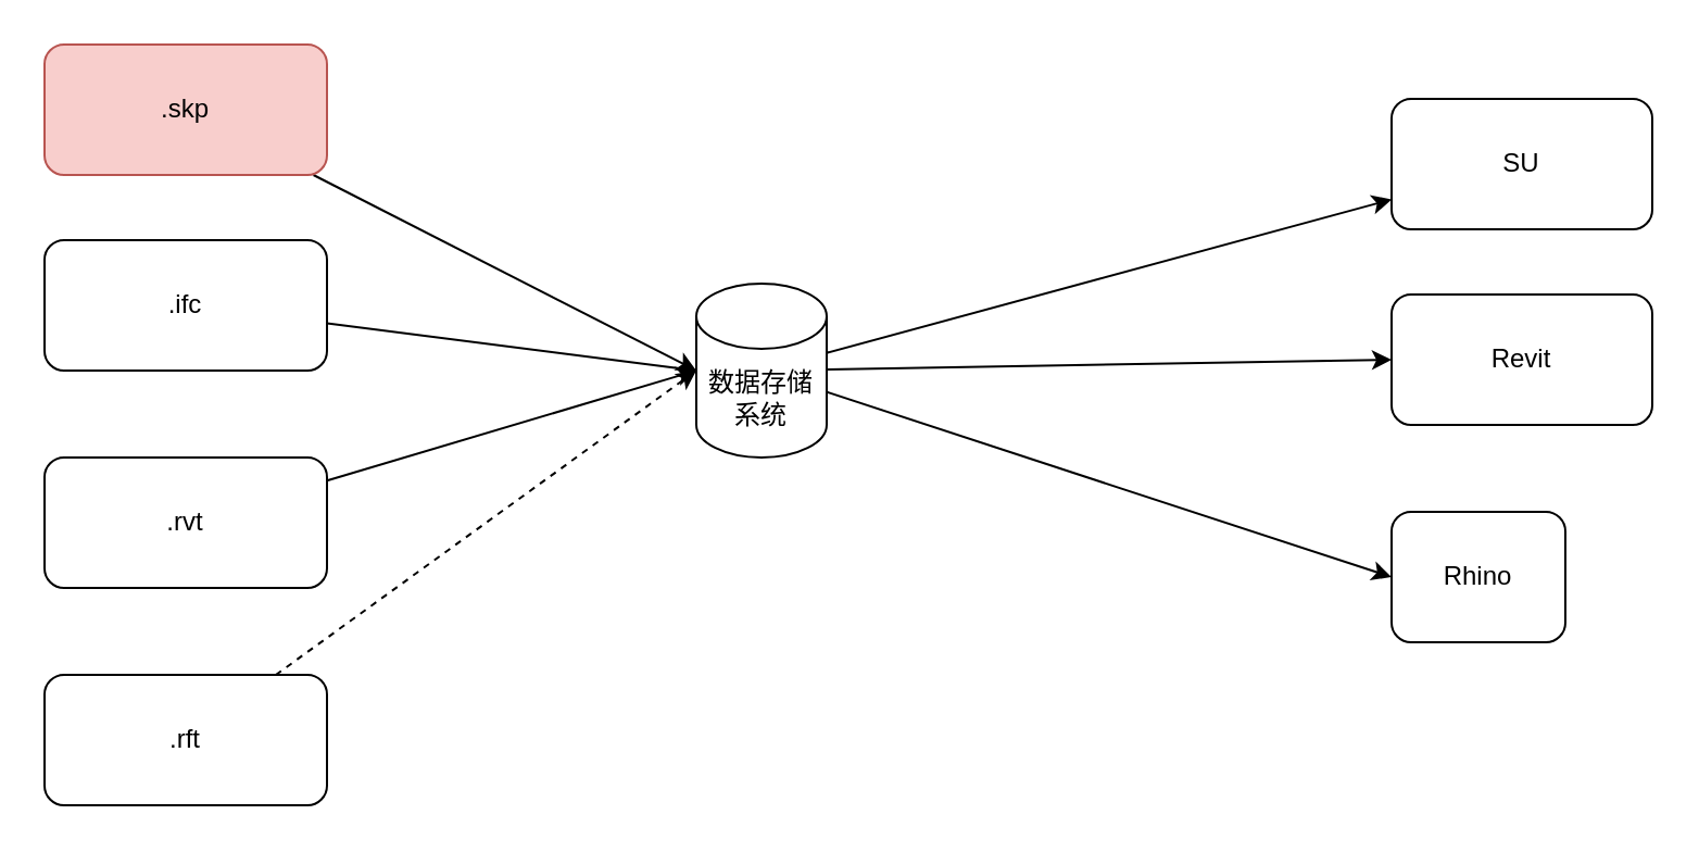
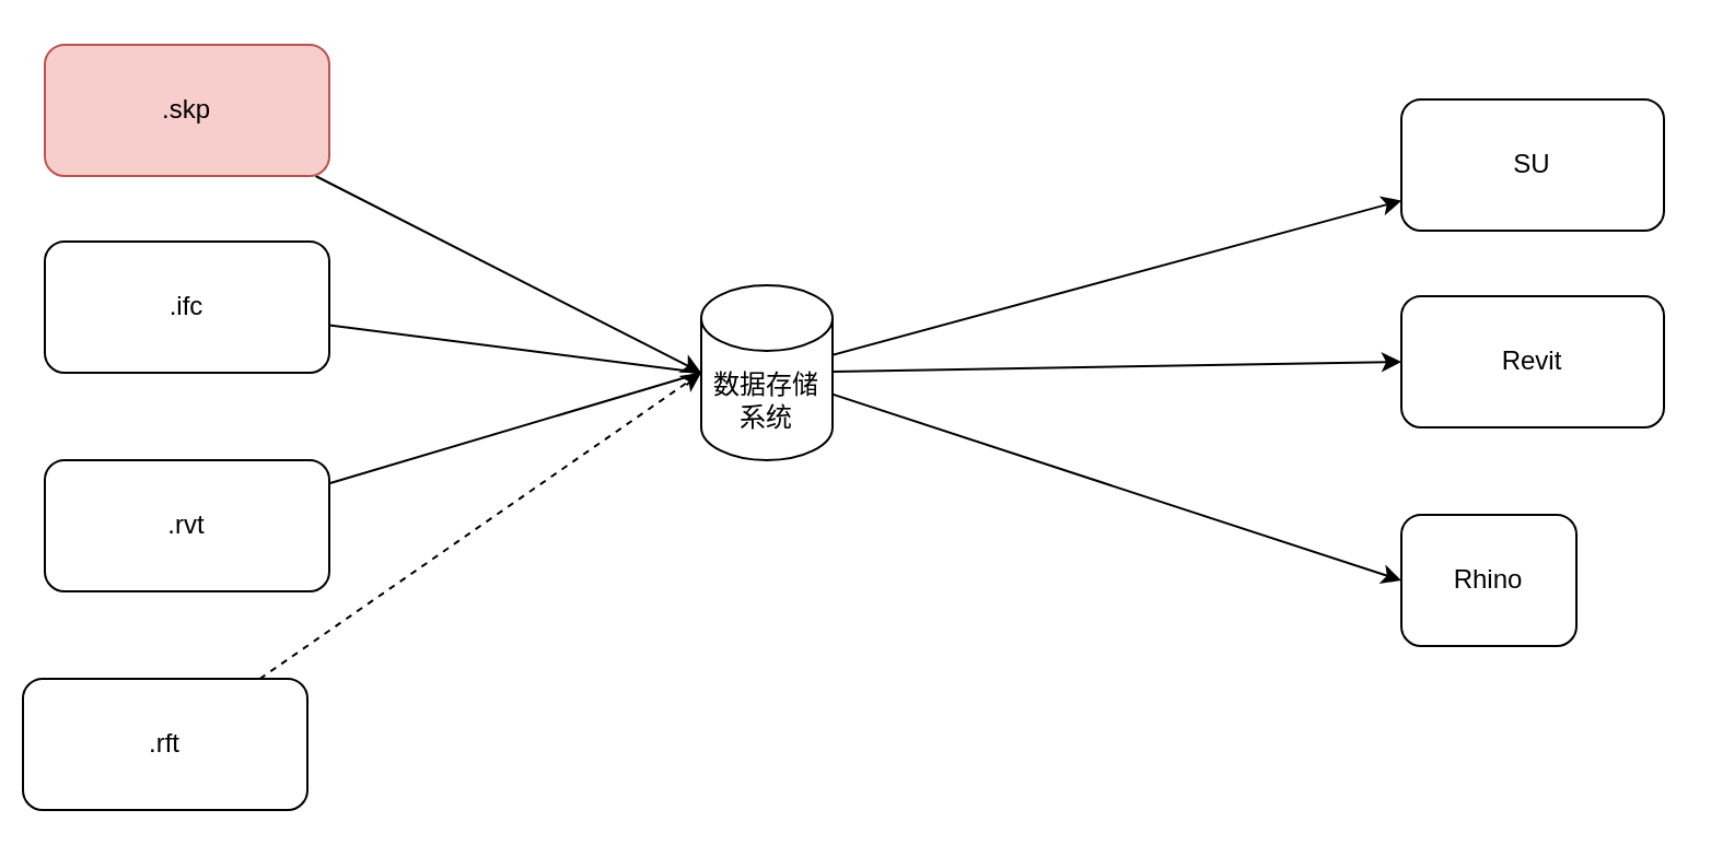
  <mxCell id="0" />
  <mxCell id="1" parent="0" />
  <mxCell id="2" style="edgeStyle=none;rounded=0;orthogonalLoop=1;jettySize=auto;html=1;" edge="1" parent="1" source="5" target="12"><mxGeometry relative="1" as="geometry" /></mxCell>
  <mxCell id="3" style="edgeStyle=none;rounded=0;orthogonalLoop=1;jettySize=auto;html=1;entryX=0;entryY=0.5;entryDx=0;entryDy=0;" edge="1" parent="1" source="5" target="15"><mxGeometry relative="1" as="geometry" /></mxCell>
  <mxCell id="4" style="edgeStyle=none;rounded=0;orthogonalLoop=1;jettySize=auto;html=1;entryX=0;entryY=0.5;entryDx=0;entryDy=0;" edge="1" parent="1" source="5" target="16"><mxGeometry relative="1" as="geometry" /></mxCell>
  <mxCell id="5" value="数据存储系统" style="shape=cylinder3;whiteSpace=wrap;html=1;boundedLbl=1;backgroundOutline=1;size=15;" vertex="1" parent="1"><mxGeometry x="320" y="130" width="60" height="80" as="geometry" /></mxCell>
  <mxCell id="6" style="edgeStyle=none;rounded=0;orthogonalLoop=1;jettySize=auto;html=1;entryX=0;entryY=0.5;entryDx=0;entryDy=0;entryPerimeter=0;" edge="1" parent="1" source="7" target="5"><mxGeometry relative="1" as="geometry" /></mxCell>
  <mxCell id="7" value=".skp" style="rounded=1;whiteSpace=wrap;html=1;fillColor=#f8cecc;strokeColor=#b85450;" vertex="1" parent="1"><mxGeometry x="20" y="20" width="130" height="60" as="geometry" /></mxCell>
  <mxCell id="8" style="edgeStyle=none;rounded=0;orthogonalLoop=1;jettySize=auto;html=1;entryX=0;entryY=0.5;entryDx=0;entryDy=0;entryPerimeter=0;endArrow=none;" edge="1" parent="1" source="9" target="5"><mxGeometry relative="1" as="geometry" /></mxCell>
  <mxCell id="9" value=".ifc" style="rounded=1;whiteSpace=wrap;html=1;" vertex="1" parent="1"><mxGeometry x="20" y="110" width="130" height="60" as="geometry" /></mxCell>
- <mxCell id="10" style="edgeStyle=none;rounded=0;orthogonalLoop=1;jettySize=auto;html=1;entryX=0;entryY=0.5;entryDx=0;entryDy=0;entryPerimeter=0;" edge="1" parent="1" source="11" target="5"><mxGeometry relative="1" as="geometry" /></mxCell>
+ <mxCell id="10" style="edgeStyle=none;rounded=0;orthogonalLoop=1;jettySize=auto;html=1;entryX=0;entryY=0.5;entryDx=0;entryDy=0;entryPerimeter=0;endArrow=open;" edge="1" parent="1" source="11" target="5"><mxGeometry relative="1" as="geometry" /></mxCell>
  <mxCell id="11" value=".rvt" style="rounded=1;whiteSpace=wrap;html=1;" vertex="1" parent="1"><mxGeometry x="20" y="210" width="130" height="60" as="geometry" /></mxCell>
  <mxCell id="12" value="SU" style="rounded=1;whiteSpace=wrap;html=1;" vertex="1" parent="1"><mxGeometry x="640" y="45" width="120" height="60" as="geometry" /></mxCell>
  <mxCell id="13" style="edgeStyle=none;rounded=0;orthogonalLoop=1;jettySize=auto;html=1;entryX=0;entryY=0.5;entryDx=0;entryDy=0;entryPerimeter=0;dashed=1;" edge="1" parent="1" source="14" target="5"><mxGeometry relative="1" as="geometry" /></mxCell>
- <mxCell id="14" value=".rft" style="rounded=1;whiteSpace=wrap;html=1;" vertex="1" parent="1"><mxGeometry x="20" y="310" width="130" height="60" as="geometry" /></mxCell>
+ <mxCell id="14" value=".rft" style="rounded=1;whiteSpace=wrap;html=1;" vertex="1" parent="1"><mxGeometry x="10" y="310" width="130" height="60" as="geometry" /></mxCell>
  <mxCell id="15" value="Revit" style="rounded=1;whiteSpace=wrap;html=1;" vertex="1" parent="1"><mxGeometry x="640" y="135" width="120" height="60" as="geometry" /></mxCell>
  <mxCell id="16" value="Rhino" style="rounded=1;whiteSpace=wrap;html=1;" vertex="1" parent="1"><mxGeometry x="640" y="235" width="80" height="60" as="geometry" /></mxCell>
